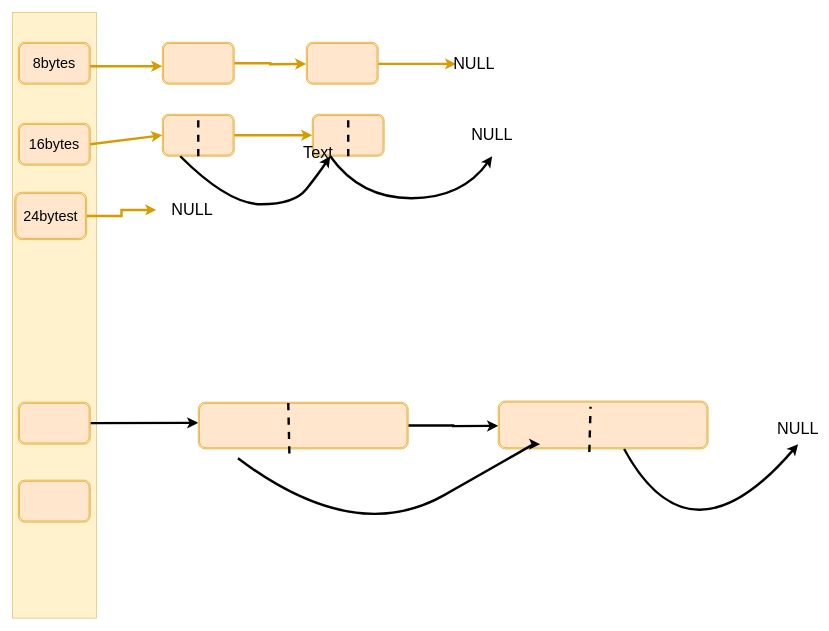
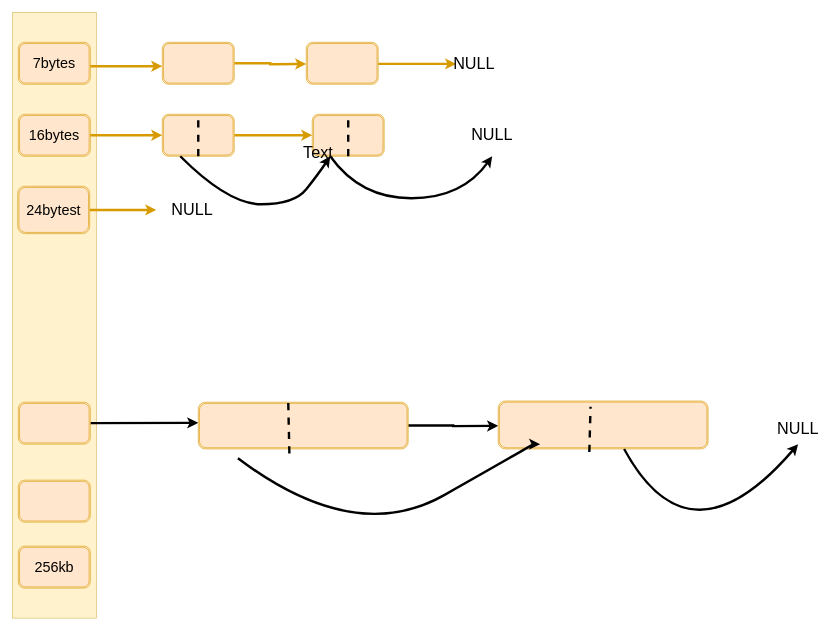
  <mxCell id="0" />
  <mxCell id="1" parent="0" />
  <mxCell id="2" value="" style="rounded=0;whiteSpace=wrap;html=1;fillColor=#fff2cc;strokeColor=#d6b656;" vertex="1" parent="1"><mxGeometry x="20" y="20" width="140" height="1010" as="geometry" /></mxCell>
- <mxCell id="3" value="8bytes" style="shape=ext;double=1;rounded=1;whiteSpace=wrap;html=1;fillColor=#ffe6cc;strokeColor=#d79b00;fontSize=24;" vertex="1" parent="1"><mxGeometry x="30" y="70" width="120" height="70" as="geometry" /></mxCell>
- <mxCell id="4" value="16bytes" style="shape=ext;double=1;rounded=1;whiteSpace=wrap;html=1;fillColor=#ffe6cc;strokeColor=#d79b00;fontSize=24;" vertex="1" parent="1"><mxGeometry x="30" y="205" width="120" height="70" as="geometry" /></mxCell>
+ <mxCell id="3" value="7bytes" style="shape=ext;double=1;rounded=1;whiteSpace=wrap;html=1;fillColor=#ffe6cc;strokeColor=#d79b00;fontSize=24;" vertex="1" parent="1"><mxGeometry x="30" y="70" width="120" height="70" as="geometry" /></mxCell>
+ <mxCell id="4" value="16bytes" style="shape=ext;double=1;rounded=1;whiteSpace=wrap;html=1;fillColor=#ffe6cc;strokeColor=#d79b00;fontSize=24;" vertex="1" parent="1"><mxGeometry x="30" y="190" width="120" height="70" as="geometry" /></mxCell>
  <mxCell id="5" style="edgeStyle=orthogonalEdgeStyle;rounded=0;orthogonalLoop=1;jettySize=auto;html=1;exitX=1;exitY=0.5;exitDx=0;exitDy=0;fontSize=27;strokeWidth=4;fillColor=#ffe6cc;strokeColor=#d79b00;" edge="1" parent="1" source="6" target="27"><mxGeometry relative="1" as="geometry"><mxPoint x="270" y="350" as="targetPoint" /></mxGeometry></mxCell>
- <mxCell id="6" value="24bytest" style="shape=ext;double=1;rounded=1;whiteSpace=wrap;html=1;fillColor=#ffe6cc;strokeColor=#d79b00;fontSize=24;" vertex="1" parent="1"><mxGeometry x="24" y="320" width="120" height="79" as="geometry" /></mxCell>
+ <mxCell id="6" value="24bytest" style="shape=ext;double=1;rounded=1;whiteSpace=wrap;html=1;fillColor=#ffe6cc;strokeColor=#d79b00;fontSize=24;" vertex="1" parent="1"><mxGeometry x="29" y="310" width="120" height="79" as="geometry" /></mxCell>
  <mxCell id="7" style="edgeStyle=orthogonalEdgeStyle;rounded=0;orthogonalLoop=1;jettySize=auto;html=1;exitX=1;exitY=0.5;exitDx=0;exitDy=0;fontSize=27;strokeWidth=4;" edge="1" parent="1" source="8"><mxGeometry relative="1" as="geometry"><mxPoint x="330" y="704.5" as="targetPoint" /></mxGeometry></mxCell>
  <mxCell id="8" value="" style="shape=ext;double=1;rounded=1;whiteSpace=wrap;html=1;fillColor=#ffe6cc;strokeColor=#d79b00;" vertex="1" parent="1"><mxGeometry x="30" y="670" width="120" height="70" as="geometry" /></mxCell>
  <mxCell id="9" value="" style="shape=ext;double=1;rounded=1;whiteSpace=wrap;html=1;fillColor=#ffe6cc;strokeColor=#d79b00;" vertex="1" parent="1"><mxGeometry x="30" y="800" width="120" height="70" as="geometry" /></mxCell>
+ <mxCell id="10" value="256kb" style="shape=ext;double=1;rounded=1;whiteSpace=wrap;html=1;fillColor=#ffe6cc;strokeColor=#d79b00;fontSize=24;" vertex="1" parent="1"><mxGeometry x="30" y="910" width="120" height="70" as="geometry" /></mxCell>
  <mxCell id="11" value="" style="endArrow=classic;html=1;rounded=0;fontSize=24;fillColor=#ffe6cc;strokeColor=#d79b00;strokeWidth=4;" edge="1" parent="1"><mxGeometry width="50" height="50" relative="1" as="geometry"><mxPoint x="150" y="110" as="sourcePoint" /><mxPoint x="270" y="110" as="targetPoint" /></mxGeometry></mxCell>
  <mxCell id="12" value="" style="endArrow=classic;html=1;rounded=0;fontSize=24;exitX=1;exitY=0.5;exitDx=0;exitDy=0;fillColor=#ffe6cc;strokeColor=#d79b00;strokeWidth=4;" edge="1" parent="1" source="4"><mxGeometry width="50" height="50" relative="1" as="geometry"><mxPoint x="280" y="270" as="sourcePoint" /><mxPoint x="270" y="225" as="targetPoint" /></mxGeometry></mxCell>
  <mxCell id="13" style="edgeStyle=orthogonalEdgeStyle;rounded=0;orthogonalLoop=1;jettySize=auto;html=1;exitX=1;exitY=0.5;exitDx=0;exitDy=0;fontSize=27;strokeWidth=4;fillColor=#ffe6cc;strokeColor=#d79b00;" edge="1" parent="1" source="14"><mxGeometry relative="1" as="geometry"><mxPoint x="510" y="106" as="targetPoint" /></mxGeometry></mxCell>
  <mxCell id="14" value="" style="shape=ext;double=1;rounded=1;whiteSpace=wrap;html=1;fontSize=24;fillColor=#ffe6cc;strokeColor=#d79b00;" vertex="1" parent="1"><mxGeometry x="270" y="70" width="120" height="70" as="geometry" /></mxCell>
  <mxCell id="15" style="edgeStyle=orthogonalEdgeStyle;rounded=0;orthogonalLoop=1;jettySize=auto;html=1;entryX=0;entryY=0.5;entryDx=0;entryDy=0;fontSize=27;strokeWidth=4;fillColor=#ffe6cc;strokeColor=#d79b00;" edge="1" parent="1" source="16" target="17"><mxGeometry relative="1" as="geometry" /></mxCell>
  <mxCell id="16" value="" style="shape=ext;double=1;rounded=1;whiteSpace=wrap;html=1;fontSize=24;fillColor=#ffe6cc;strokeColor=#d79b00;" vertex="1" parent="1"><mxGeometry x="270" y="190" width="120" height="70" as="geometry" /></mxCell>
  <mxCell id="17" value="" style="shape=ext;double=1;rounded=1;whiteSpace=wrap;html=1;fontSize=24;fillColor=#ffe6cc;strokeColor=#d79b00;" vertex="1" parent="1"><mxGeometry x="520" y="190" width="120" height="70" as="geometry" /></mxCell>
  <mxCell id="18" value="" style="curved=1;endArrow=classic;html=1;rounded=0;fontSize=24;strokeWidth=4;entryX=0.25;entryY=1;entryDx=0;entryDy=0;exitX=0.25;exitY=1;exitDx=0;exitDy=0;" edge="1" parent="1" source="16" target="17"><mxGeometry width="50" height="50" relative="1" as="geometry"><mxPoint x="410" y="370" as="sourcePoint" /><mxPoint x="460" y="320" as="targetPoint" /><Array as="points"><mxPoint x="380" y="340" /><mxPoint x="490" y="340" /><mxPoint x="530" y="290" /></Array></mxGeometry></mxCell>
  <mxCell id="19" value="" style="endArrow=none;dashed=1;html=1;rounded=0;fontSize=24;strokeWidth=4;exitX=0.5;exitY=1;exitDx=0;exitDy=0;entryX=0.5;entryY=0;entryDx=0;entryDy=0;" edge="1" parent="1" source="17" target="17"><mxGeometry width="50" height="50" relative="1" as="geometry"><mxPoint x="555" y="250" as="sourcePoint" /><mxPoint x="605" y="200" as="targetPoint" /><Array as="points" /></mxGeometry></mxCell>
  <mxCell id="20" value="" style="endArrow=none;dashed=1;html=1;rounded=0;fontSize=24;strokeWidth=4;entryX=0.5;entryY=0;entryDx=0;entryDy=0;exitX=0.5;exitY=1;exitDx=0;exitDy=0;" edge="1" parent="1" source="16" target="16"><mxGeometry width="50" height="50" relative="1" as="geometry"><mxPoint x="310" y="250" as="sourcePoint" /><mxPoint x="360" y="200" as="targetPoint" /></mxGeometry></mxCell>
  <mxCell id="21" value="" style="curved=1;endArrow=classic;html=1;rounded=0;fontSize=24;strokeWidth=4;exitX=0.25;exitY=1;exitDx=0;exitDy=0;" edge="1" parent="1" source="17"><mxGeometry width="50" height="50" relative="1" as="geometry"><mxPoint x="790" y="390" as="sourcePoint" /><mxPoint x="820" y="260" as="targetPoint" /><Array as="points"><mxPoint x="600" y="330" /><mxPoint x="770" y="330" /></Array></mxGeometry></mxCell>
  <mxCell id="22" value="&lt;font style=&quot;font-size: 27px;&quot;&gt;NULL&lt;/font&gt;" style="text;html=1;align=center;verticalAlign=middle;whiteSpace=wrap;rounded=0;fontSize=27;" vertex="1" parent="1"><mxGeometry x="790" y="210" width="60" height="30" as="geometry" /></mxCell>
  <mxCell id="23" style="edgeStyle=orthogonalEdgeStyle;rounded=0;orthogonalLoop=1;jettySize=auto;html=1;exitX=1;exitY=0.5;exitDx=0;exitDy=0;fontSize=27;strokeWidth=4;fillColor=#ffe6cc;strokeColor=#d79b00;" edge="1" parent="1" source="24" target="26"><mxGeometry relative="1" as="geometry"><mxPoint x="790" y="106" as="targetPoint" /><Array as="points"><mxPoint x="780" y="106" /><mxPoint x="780" y="106" /></Array></mxGeometry></mxCell>
  <mxCell id="24" value="" style="shape=ext;double=1;rounded=1;whiteSpace=wrap;html=1;fontSize=27;fillColor=#ffe6cc;strokeColor=#d79b00;" vertex="1" parent="1"><mxGeometry x="510" y="70" width="120" height="70" as="geometry" /></mxCell>
  <mxCell id="25" value="Text" style="text;html=1;strokeColor=none;fillColor=none;align=center;verticalAlign=middle;whiteSpace=wrap;rounded=0;fontSize=27;" vertex="1" parent="1"><mxGeometry x="500" y="240" width="60" height="30" as="geometry" /></mxCell>
  <mxCell id="26" value="NULL" style="text;html=1;align=center;verticalAlign=middle;whiteSpace=wrap;rounded=0;fontSize=27;" vertex="1" parent="1"><mxGeometry x="760" y="91" width="60" height="30" as="geometry" /></mxCell>
  <mxCell id="27" value="NULL" style="text;html=1;strokeColor=none;fillColor=none;align=center;verticalAlign=middle;whiteSpace=wrap;rounded=0;fontSize=27;" vertex="1" parent="1"><mxGeometry x="260" y="314.5" width="120" height="70" as="geometry" /></mxCell>
  <mxCell id="28" style="edgeStyle=orthogonalEdgeStyle;rounded=0;orthogonalLoop=1;jettySize=auto;html=1;exitX=1;exitY=0.5;exitDx=0;exitDy=0;fontSize=27;strokeWidth=4;" edge="1" parent="1" source="29"><mxGeometry relative="1" as="geometry"><mxPoint x="830" y="709.5" as="targetPoint" /></mxGeometry></mxCell>
  <mxCell id="29" value="" style="shape=ext;double=1;rounded=1;whiteSpace=wrap;html=1;fontSize=27;fillColor=#ffe6cc;strokeColor=#d79b00;" vertex="1" parent="1"><mxGeometry x="330" y="670" width="350" height="78" as="geometry" /></mxCell>
  <mxCell id="30" value="" style="endArrow=none;dashed=1;html=1;rounded=0;fontSize=27;strokeWidth=4;exitX=0.434;exitY=1.096;exitDx=0;exitDy=0;exitPerimeter=0;" edge="1" parent="1" source="29"><mxGeometry width="50" height="50" relative="1" as="geometry"><mxPoint x="430" y="720" as="sourcePoint" /><mxPoint x="480" y="670" as="targetPoint" /></mxGeometry></mxCell>
  <mxCell id="31" value="" style="shape=ext;double=1;rounded=1;whiteSpace=wrap;html=1;fontSize=27;fillColor=#ffe6cc;strokeColor=#d79b00;" vertex="1" parent="1"><mxGeometry x="830" y="668" width="350" height="80" as="geometry" /></mxCell>
  <mxCell id="32" value="" style="endArrow=none;dashed=1;html=1;rounded=0;fontSize=27;strokeWidth=4;entryX=0.44;entryY=0.119;entryDx=0;entryDy=0;entryPerimeter=0;" edge="1" parent="1" target="31"><mxGeometry width="50" height="50" relative="1" as="geometry"><mxPoint x="982" y="753" as="sourcePoint" /><mxPoint x="1020" y="680" as="targetPoint" /></mxGeometry></mxCell>
  <mxCell id="33" value="" style="curved=1;endArrow=classic;html=1;rounded=0;fontSize=27;strokeWidth=4;exitX=0.189;exitY=1.199;exitDx=0;exitDy=0;exitPerimeter=0;" edge="1" parent="1" source="29"><mxGeometry width="50" height="50" relative="1" as="geometry"><mxPoint x="510" y="860" as="sourcePoint" /><mxPoint x="900" y="740" as="targetPoint" /><Array as="points"><mxPoint x="590" y="910" /><mxPoint x="890" y="740" /></Array></mxGeometry></mxCell>
  <mxCell id="34" value="" style="curved=1;endArrow=classic;html=1;rounded=0;fontSize=27;strokeWidth=4;" edge="1" parent="1"><mxGeometry width="50" height="50" relative="1" as="geometry"><mxPoint x="1040" y="748" as="sourcePoint" /><mxPoint x="1330" y="740" as="targetPoint" /><Array as="points"><mxPoint x="1150" y="950" /></Array></mxGeometry></mxCell>
  <mxCell id="35" value="NULL" style="text;html=1;strokeColor=none;fillColor=none;align=center;verticalAlign=middle;whiteSpace=wrap;rounded=0;fontSize=27;" vertex="1" parent="1"><mxGeometry x="1300" y="700" width="60" height="30" as="geometry" /></mxCell>
